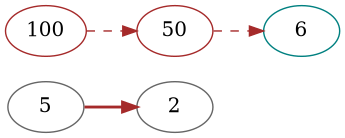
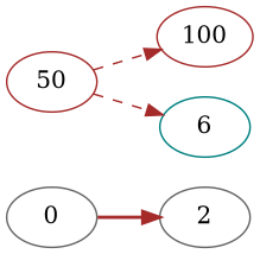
  digraph {
    rankdir=LR
    node [color=gray40]
    edge [color=brown style=dashed]
-   n1 [label=5]
+   n1 [label=0]
    n2 [label=2]
    n3 [color=brown label=100]
    n4 [color=brown label=50]
    n5 [color=teal label=6]
    n1 -> n2 [style=bold]
-   n3 -> n4
+   n4 -> n3
    n4 -> n5
  }
